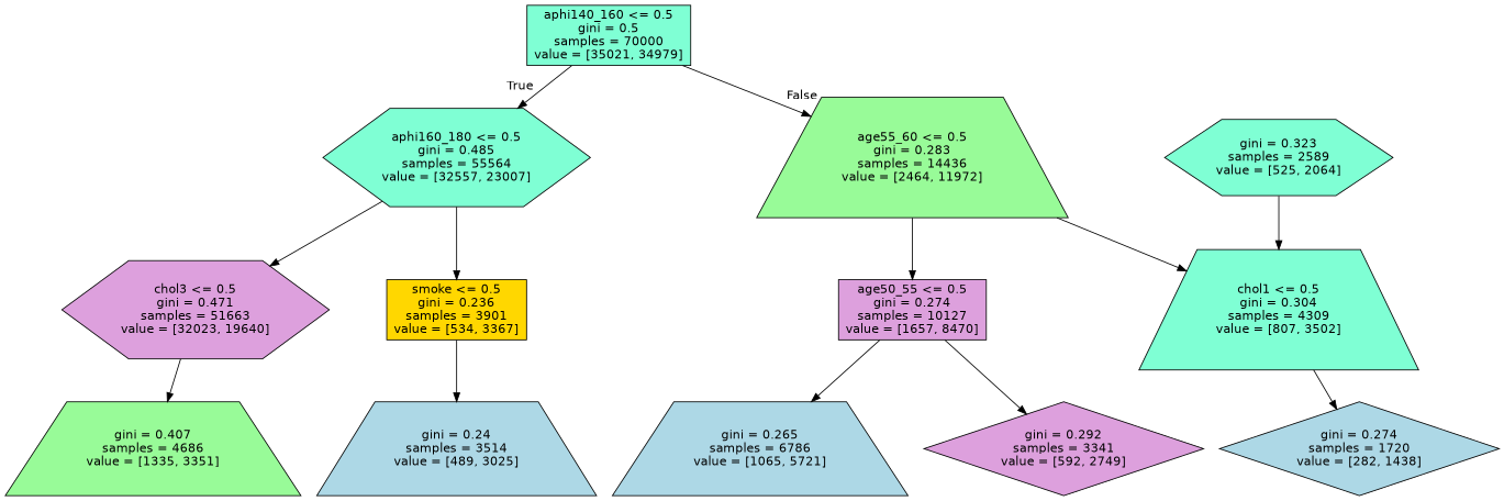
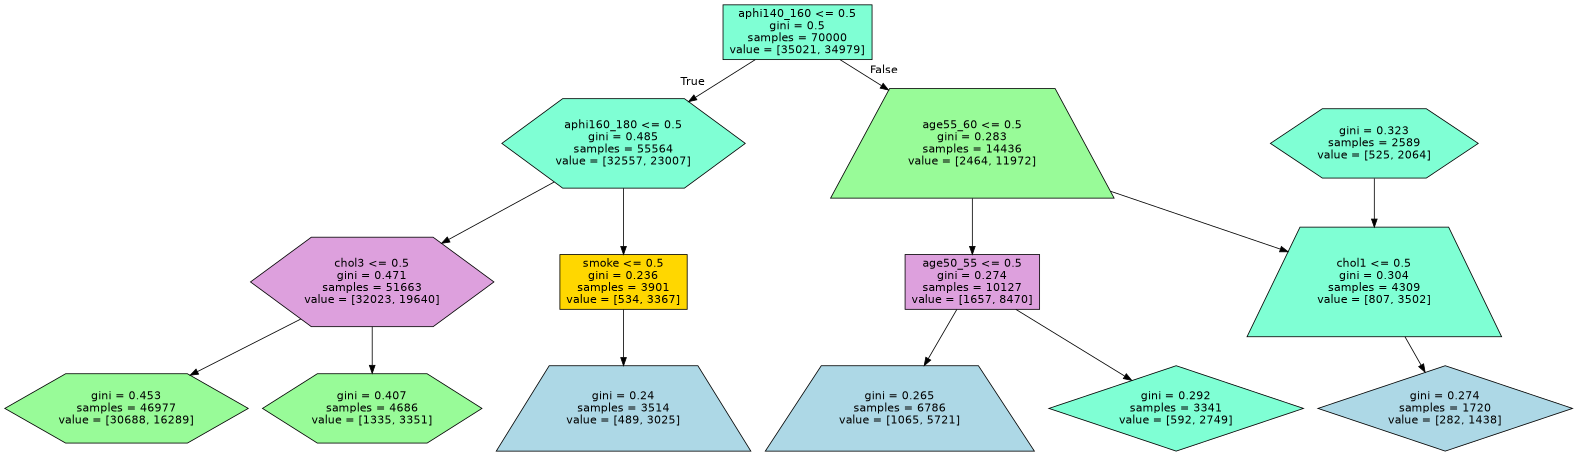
  digraph {
    fontname="DejaVu Sans"
    node [color=black fillcolor=aquamarine fontname="DejaVu Sans" shape=trapezium style=filled]
    edge [fontname="DejaVu Sans"]
    n1 [label="aphi140_160 <= 0.5\ngini = 0.5\nsamples = 70000\nvalue = [35021, 34979]" shape=box]
    n2 [label="aphi160_180 <= 0.5\ngini = 0.485\nsamples = 55564\nvalue = [32557, 23007]" shape=hexagon]
    n3 [fillcolor=palegreen label="age55_60 <= 0.5\ngini = 0.283\nsamples = 14436\nvalue = [2464, 11972]"]
    n4 [fillcolor=plum label="chol3 <= 0.5\ngini = 0.471\nsamples = 51663\nvalue = [32023, 19640]" shape=hexagon]
    n5 [fillcolor=gold label="smoke <= 0.5\ngini = 0.236\nsamples = 3901\nvalue = [534, 3367]" shape=box]
    n6 [fillcolor=plum label="age50_55 <= 0.5\ngini = 0.274\nsamples = 10127\nvalue = [1657, 8470]" shape=box]
    n7 [label="chol1 <= 0.5\ngini = 0.304\nsamples = 4309\nvalue = [807, 3502]"]
-   n9 [fillcolor=palegreen label="gini = 0.407\nsamples = 4686\nvalue = [1335, 3351]"]
+   n8 [fillcolor=palegreen label="gini = 0.453\nsamples = 46977\nvalue = [30688, 16289]" shape=hexagon]
+   n9 [fillcolor=palegreen label="gini = 0.407\nsamples = 4686\nvalue = [1335, 3351]" shape=hexagon]
    n10 [fillcolor=lightblue label="gini = 0.24\nsamples = 3514\nvalue = [489, 3025]"]
    n11 [fillcolor=lightblue label="gini = 0.265\nsamples = 6786\nvalue = [1065, 5721]"]
-   n12 [fillcolor=plum label="gini = 0.292\nsamples = 3341\nvalue = [592, 2749]" shape=diamond]
+   n12 [label="gini = 0.292\nsamples = 3341\nvalue = [592, 2749]" shape=diamond]
    n13 [fillcolor=lightblue label="gini = 0.274\nsamples = 1720\nvalue = [282, 1438]" shape=diamond]
    n14 [label="gini = 0.323\nsamples = 2589\nvalue = [525, 2064]" shape=hexagon]
    n1 -> n2 [headlabel=True labelangle=45 labeldistance=2.5]
    n1 -> n3 [headlabel=False labelangle=-45 labeldistance=2.5]
    n2 -> n4
    n2 -> n5
    n3 -> n6
    n3 -> n7
+   n4 -> n8
    n4 -> n9
    n5 -> n10
    n6 -> n11
    n6 -> n12
    n7 -> n13
    n14 -> n7
  }
